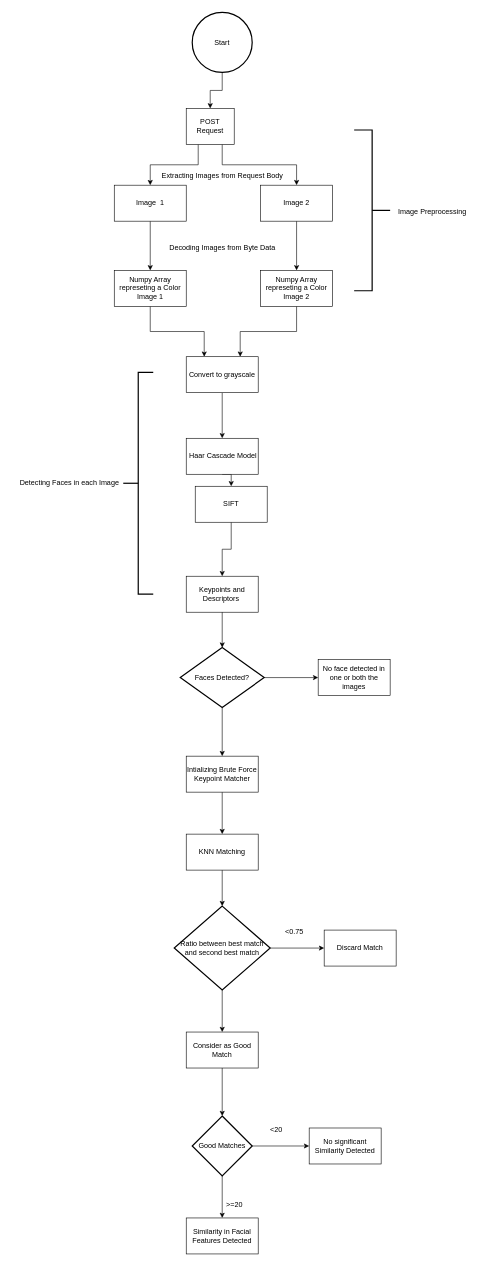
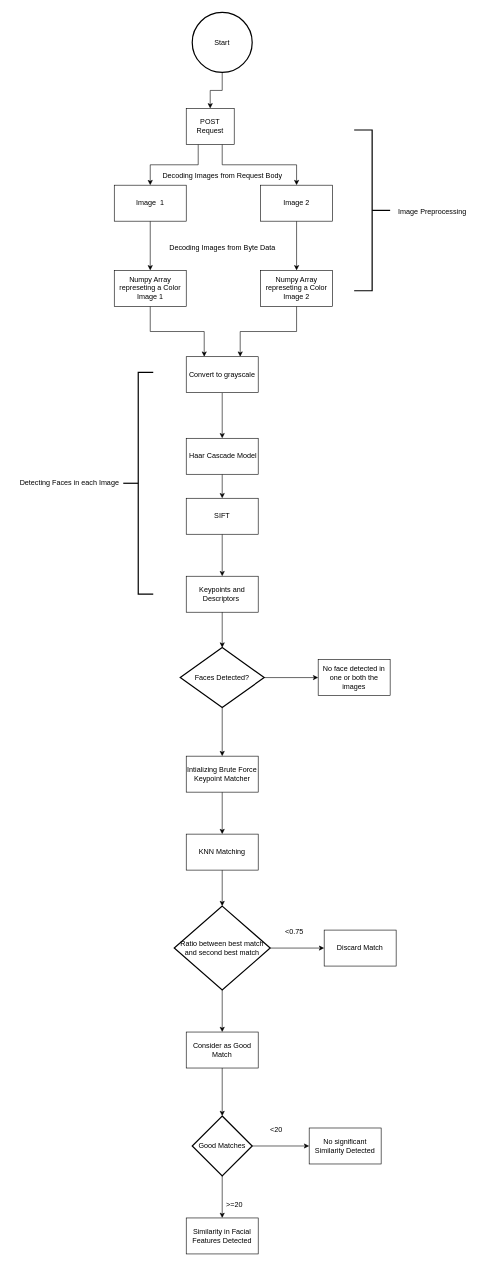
  <mxCell id="0" />
  <mxCell id="1" parent="0" />
  <mxCell id="2" style="edgeStyle=orthogonalEdgeStyle;rounded=0;orthogonalLoop=1;jettySize=auto;html=1;exitX=0.5;exitY=1;exitDx=0;exitDy=0;exitPerimeter=0;" edge="1" parent="1" source="3" target="6"><mxGeometry relative="1" as="geometry" /></mxCell>
  <mxCell id="3" value="Start" style="strokeWidth=2;html=1;shape=mxgraph.flowchart.start_2;whiteSpace=wrap;" vertex="1" parent="1"><mxGeometry x="320" y="20" width="100" height="100" as="geometry" /></mxCell>
  <mxCell id="4" style="edgeStyle=orthogonalEdgeStyle;rounded=0;orthogonalLoop=1;jettySize=auto;html=1;exitX=0.25;exitY=1;exitDx=0;exitDy=0;" edge="1" parent="1" source="6" target="8"><mxGeometry relative="1" as="geometry" /></mxCell>
  <mxCell id="5" style="edgeStyle=orthogonalEdgeStyle;rounded=0;orthogonalLoop=1;jettySize=auto;html=1;exitX=0.75;exitY=1;exitDx=0;exitDy=0;entryX=0.5;entryY=0;entryDx=0;entryDy=0;" edge="1" parent="1" source="6" target="10"><mxGeometry relative="1" as="geometry" /></mxCell>
  <mxCell id="6" value="POST Request" style="rounded=0;whiteSpace=wrap;html=1;" vertex="1" parent="1"><mxGeometry x="310" y="180" width="80" height="60" as="geometry" /></mxCell>
  <mxCell id="7" style="edgeStyle=orthogonalEdgeStyle;rounded=0;orthogonalLoop=1;jettySize=auto;html=1;exitX=0.5;exitY=1;exitDx=0;exitDy=0;" edge="1" parent="1" source="8" target="13"><mxGeometry relative="1" as="geometry" /></mxCell>
  <mxCell id="8" value="Image&amp;nbsp; 1" style="rounded=0;whiteSpace=wrap;html=1;" vertex="1" parent="1"><mxGeometry x="190" y="308" width="120" height="60" as="geometry" /></mxCell>
  <mxCell id="9" style="edgeStyle=orthogonalEdgeStyle;rounded=0;orthogonalLoop=1;jettySize=auto;html=1;exitX=0.5;exitY=1;exitDx=0;exitDy=0;" edge="1" parent="1" source="10" target="15"><mxGeometry relative="1" as="geometry" /></mxCell>
  <mxCell id="10" value="Image 2" style="rounded=0;whiteSpace=wrap;html=1;" vertex="1" parent="1"><mxGeometry x="434" y="308" width="120" height="60" as="geometry" /></mxCell>
- <mxCell id="11" value="Extracting Images from Request Body" style="text;html=1;align=center;verticalAlign=middle;resizable=0;points=[];autosize=1;strokeColor=none;fillColor=none;" vertex="1" parent="1"><mxGeometry x="255" y="278" width="230" height="30" as="geometry" /></mxCell>
+ <mxCell id="11" value="Decoding Images from Request Body" style="text;html=1;align=center;verticalAlign=middle;resizable=0;points=[];autosize=1;strokeColor=none;fillColor=none;" vertex="1" parent="1"><mxGeometry x="255" y="278" width="230" height="30" as="geometry" /></mxCell>
  <mxCell id="12" style="edgeStyle=orthogonalEdgeStyle;rounded=0;orthogonalLoop=1;jettySize=auto;html=1;exitX=0.5;exitY=1;exitDx=0;exitDy=0;entryX=0.25;entryY=0;entryDx=0;entryDy=0;" edge="1" parent="1" source="13" target="20"><mxGeometry relative="1" as="geometry" /></mxCell>
  <mxCell id="13" value="Numpy Array represeting a Color Image 1" style="rounded=0;whiteSpace=wrap;html=1;" vertex="1" parent="1"><mxGeometry x="190" y="450" width="120" height="60" as="geometry" /></mxCell>
  <mxCell id="14" style="edgeStyle=orthogonalEdgeStyle;rounded=0;orthogonalLoop=1;jettySize=auto;html=1;exitX=0.5;exitY=1;exitDx=0;exitDy=0;entryX=0.75;entryY=0;entryDx=0;entryDy=0;" edge="1" parent="1" source="15" target="20"><mxGeometry relative="1" as="geometry" /></mxCell>
  <mxCell id="15" value="Numpy Array represeting a Color Image 2" style="rounded=0;whiteSpace=wrap;html=1;" vertex="1" parent="1"><mxGeometry x="434" y="450" width="120" height="60" as="geometry" /></mxCell>
  <mxCell id="16" value="Decoding Images from Byte Data" style="text;html=1;align=center;verticalAlign=middle;resizable=0;points=[];autosize=1;strokeColor=none;fillColor=none;" vertex="1" parent="1"><mxGeometry x="270" y="398" width="200" height="30" as="geometry" /></mxCell>
  <mxCell id="17" value="" style="strokeWidth=2;html=1;shape=mxgraph.flowchart.annotation_2;align=left;labelPosition=right;pointerEvents=1;rotation=-180;" vertex="1" parent="1"><mxGeometry x="590" y="216" width="60" height="268" as="geometry" /></mxCell>
  <mxCell id="18" value="Image Preprocessing" style="text;html=1;align=center;verticalAlign=middle;resizable=0;points=[];autosize=1;strokeColor=none;fillColor=none;" vertex="1" parent="1"><mxGeometry x="650" y="338" width="140" height="30" as="geometry" /></mxCell>
  <mxCell id="19" style="edgeStyle=orthogonalEdgeStyle;rounded=0;orthogonalLoop=1;jettySize=auto;html=1;exitX=0.5;exitY=1;exitDx=0;exitDy=0;" edge="1" parent="1" source="20" target="22"><mxGeometry relative="1" as="geometry" /></mxCell>
  <mxCell id="20" value="Convert to grayscale" style="whiteSpace=wrap;html=1;" vertex="1" parent="1"><mxGeometry x="310" y="594" width="120" height="60" as="geometry" /></mxCell>
  <mxCell id="21" style="edgeStyle=orthogonalEdgeStyle;rounded=0;orthogonalLoop=1;jettySize=auto;html=1;exitX=0.5;exitY=1;exitDx=0;exitDy=0;entryX=0.5;entryY=0;entryDx=0;entryDy=0;" edge="1" parent="1" source="22" target="24"><mxGeometry relative="1" as="geometry" /></mxCell>
  <mxCell id="22" value="&amp;nbsp;Haar Cascade Model" style="whiteSpace=wrap;html=1;" vertex="1" parent="1"><mxGeometry x="310" y="730" width="120" height="60" as="geometry" /></mxCell>
  <mxCell id="23" style="edgeStyle=orthogonalEdgeStyle;rounded=0;orthogonalLoop=1;jettySize=auto;html=1;exitX=0.5;exitY=1;exitDx=0;exitDy=0;entryX=0.5;entryY=0;entryDx=0;entryDy=0;" edge="1" parent="1" source="24" target="25"><mxGeometry relative="1" as="geometry" /></mxCell>
- <mxCell id="24" value="SIFT" style="whiteSpace=wrap;html=1;" vertex="1" parent="1"><mxGeometry x="325" y="810" width="120" height="60" as="geometry" /></mxCell>
+ <mxCell id="24" value="SIFT" style="whiteSpace=wrap;html=1;" vertex="1" parent="1"><mxGeometry x="310" y="830" width="120" height="60" as="geometry" /></mxCell>
  <mxCell id="25" value="Keypoints and Descriptors&amp;nbsp;" style="whiteSpace=wrap;html=1;" vertex="1" parent="1"><mxGeometry x="310" y="960" width="120" height="60" as="geometry" /></mxCell>
  <mxCell id="26" value="" style="strokeWidth=2;html=1;shape=mxgraph.flowchart.annotation_2;align=left;labelPosition=right;pointerEvents=1;" vertex="1" parent="1"><mxGeometry x="205" y="620" width="50" height="370" as="geometry" /></mxCell>
  <mxCell id="27" value="Detecting Faces in each Image" style="text;html=1;align=center;verticalAlign=middle;resizable=0;points=[];autosize=1;strokeColor=none;fillColor=none;" vertex="1" parent="1"><mxGeometry y="790" width="190" height="30" as="geometry" x="20" /></mxCell>
  <mxCell id="28" style="edgeStyle=orthogonalEdgeStyle;rounded=0;orthogonalLoop=1;jettySize=auto;html=1;exitX=1;exitY=0.5;exitDx=0;exitDy=0;exitPerimeter=0;entryX=0;entryY=0.5;entryDx=0;entryDy=0;" edge="1" parent="1" source="30" target="32"><mxGeometry relative="1" as="geometry" /></mxCell>
  <mxCell id="29" style="edgeStyle=orthogonalEdgeStyle;rounded=0;orthogonalLoop=1;jettySize=auto;html=1;exitX=0.5;exitY=1;exitDx=0;exitDy=0;exitPerimeter=0;entryX=0.5;entryY=0;entryDx=0;entryDy=0;" edge="1" parent="1" source="30" target="34"><mxGeometry relative="1" as="geometry" /></mxCell>
  <mxCell id="30" value="Faces Detected?" style="strokeWidth=2;html=1;shape=mxgraph.flowchart.decision;whiteSpace=wrap;" vertex="1" parent="1"><mxGeometry x="300" y="1079" width="140" height="100" as="geometry" /></mxCell>
  <mxCell id="31" style="edgeStyle=orthogonalEdgeStyle;rounded=0;orthogonalLoop=1;jettySize=auto;html=1;exitX=0.5;exitY=1;exitDx=0;exitDy=0;entryX=0.5;entryY=0;entryDx=0;entryDy=0;entryPerimeter=0;" edge="1" parent="1" source="25" target="30"><mxGeometry relative="1" as="geometry" /></mxCell>
  <mxCell id="32" value="No face detected in one or both the images" style="whiteSpace=wrap;html=1;" vertex="1" parent="1"><mxGeometry x="530" y="1099" width="120" height="60" as="geometry" /></mxCell>
  <mxCell id="33" style="edgeStyle=orthogonalEdgeStyle;rounded=0;orthogonalLoop=1;jettySize=auto;html=1;exitX=0.5;exitY=1;exitDx=0;exitDy=0;" edge="1" parent="1" source="34" target="36"><mxGeometry relative="1" as="geometry" /></mxCell>
  <mxCell id="34" value="Intializing Brute Force Keypoint Matcher" style="whiteSpace=wrap;html=1;" vertex="1" parent="1"><mxGeometry x="310" y="1260" width="120" height="60" as="geometry" /></mxCell>
  <mxCell id="35" style="edgeStyle=orthogonalEdgeStyle;rounded=0;orthogonalLoop=1;jettySize=auto;html=1;exitX=0.5;exitY=1;exitDx=0;exitDy=0;" edge="1" parent="1" source="36" target="39"><mxGeometry relative="1" as="geometry" /></mxCell>
  <mxCell id="36" value="KNN Matching" style="whiteSpace=wrap;html=1;" vertex="1" parent="1"><mxGeometry x="310" y="1390" width="120" height="60" as="geometry" /></mxCell>
  <mxCell id="37" style="edgeStyle=orthogonalEdgeStyle;rounded=0;orthogonalLoop=1;jettySize=auto;html=1;exitX=1;exitY=0.5;exitDx=0;exitDy=0;exitPerimeter=0;" edge="1" parent="1" source="39" target="40"><mxGeometry relative="1" as="geometry" /></mxCell>
  <mxCell id="38" style="edgeStyle=orthogonalEdgeStyle;rounded=0;orthogonalLoop=1;jettySize=auto;html=1;exitX=0.5;exitY=1;exitDx=0;exitDy=0;exitPerimeter=0;" edge="1" parent="1" source="39" target="42"><mxGeometry relative="1" as="geometry" /></mxCell>
  <mxCell id="39" value="Ratio between best match and second best match" style="strokeWidth=2;html=1;shape=mxgraph.flowchart.decision;whiteSpace=wrap;" vertex="1" parent="1"><mxGeometry x="290" y="1510" width="160" height="140" as="geometry" /></mxCell>
  <mxCell id="40" value="Discard Match" style="whiteSpace=wrap;html=1;" vertex="1" parent="1"><mxGeometry x="540" y="1550" width="120" height="60" as="geometry" /></mxCell>
  <mxCell id="41" value="&amp;lt;0.75" style="text;html=1;align=center;verticalAlign=middle;resizable=0;points=[];autosize=1;strokeColor=none;fillColor=none;" vertex="1" parent="1"><mxGeometry x="465" y="1538" width="50" height="30" as="geometry" /></mxCell>
  <mxCell id="42" value="Consider as Good Match" style="whiteSpace=wrap;html=1;" vertex="1" parent="1"><mxGeometry x="310" y="1720" width="120" height="60" as="geometry" /></mxCell>
  <mxCell id="43" style="edgeStyle=orthogonalEdgeStyle;rounded=0;orthogonalLoop=1;jettySize=auto;html=1;exitX=1;exitY=0.5;exitDx=0;exitDy=0;exitPerimeter=0;entryX=0;entryY=0.5;entryDx=0;entryDy=0;" edge="1" parent="1" source="45" target="47"><mxGeometry relative="1" as="geometry" /></mxCell>
  <mxCell id="44" style="edgeStyle=orthogonalEdgeStyle;rounded=0;orthogonalLoop=1;jettySize=auto;html=1;exitX=0.5;exitY=1;exitDx=0;exitDy=0;exitPerimeter=0;entryX=0.5;entryY=0;entryDx=0;entryDy=0;" edge="1" parent="1" source="45" target="48"><mxGeometry relative="1" as="geometry" /></mxCell>
  <mxCell id="45" value="Good Matches" style="strokeWidth=2;html=1;shape=mxgraph.flowchart.decision;whiteSpace=wrap;" vertex="1" parent="1"><mxGeometry x="320" y="1860" width="100" height="100" as="geometry" /></mxCell>
  <mxCell id="46" style="edgeStyle=orthogonalEdgeStyle;rounded=0;orthogonalLoop=1;jettySize=auto;html=1;exitX=0.5;exitY=1;exitDx=0;exitDy=0;entryX=0.5;entryY=0;entryDx=0;entryDy=0;entryPerimeter=0;" edge="1" parent="1" source="42" target="45"><mxGeometry relative="1" as="geometry" /></mxCell>
  <mxCell id="47" value="No significant Similarity Detected" style="whiteSpace=wrap;html=1;" vertex="1" parent="1"><mxGeometry x="515" y="1880" width="120" height="60" as="geometry" /></mxCell>
  <mxCell id="48" value="Similarity in Facial Features Detected" style="whiteSpace=wrap;html=1;" vertex="1" parent="1"><mxGeometry x="310" y="2030" width="120" height="60" as="geometry" /></mxCell>
  <mxCell id="49" value="&amp;lt;20" style="text;html=1;align=center;verticalAlign=middle;resizable=0;points=[];autosize=1;strokeColor=none;fillColor=none;" vertex="1" parent="1"><mxGeometry x="440" y="1868" width="40" height="30" as="geometry" /></mxCell>
  <mxCell id="50" value="&amp;gt;=20" style="text;html=1;align=center;verticalAlign=middle;resizable=0;points=[];autosize=1;strokeColor=none;fillColor=none;" vertex="1" parent="1"><mxGeometry x="365" y="1993" width="50" height="30" as="geometry" /></mxCell>
